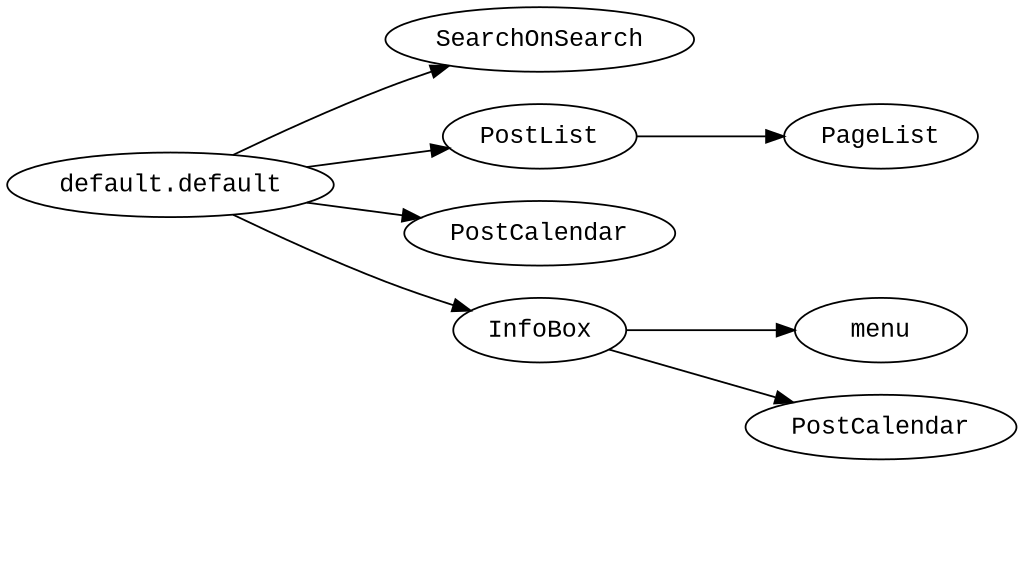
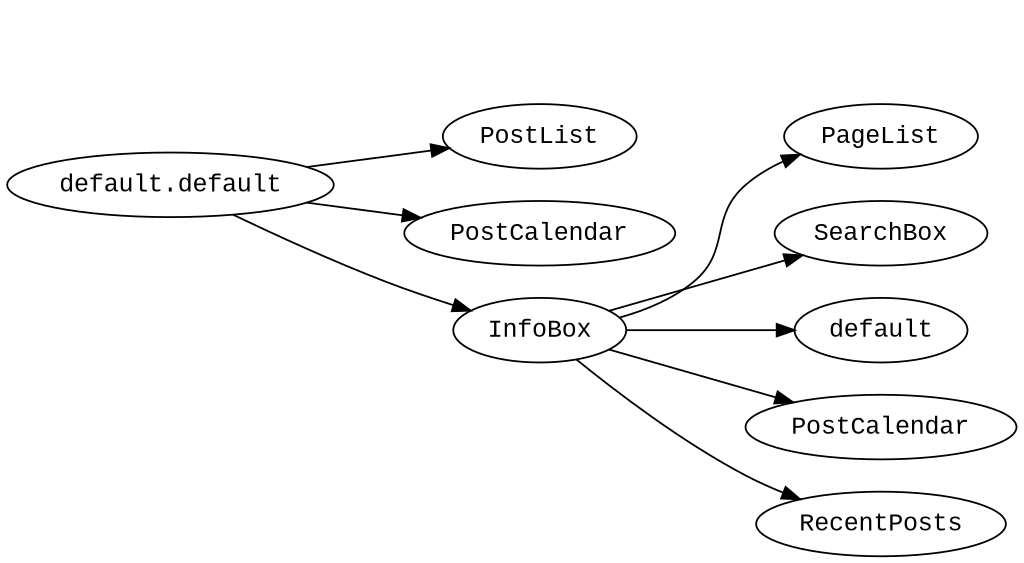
  digraph {
    fontname="Liberation Mono"
    rankdir=LR
    ranksep=.4
    node [fontname="Liberation Mono"]
    edge [fontname="Liberation Mono"]
    n1 [label="default.default"]
-   n2 [label=SearchOnSearch]
    n3 [label=PostList]
    n4 [label=PostCalendar]
    n5 [label=InfoBox]
-   n7 [label=menu]
+   n6 [label=SearchBox]
+   n7 [label=default]
    n8 [label=PostCalendar]
    n9 [label=PageList]
-   n1 -> n2
+   n10 [label=RecentPosts]
    n1 -> n3
    n1 -> n4
    n1 -> n5
+   n5 -> n6
    n5 -> n7
    n5 -> n8
-   n3 -> n9
+   n5 -> n9
+   n5 -> n10
  }
